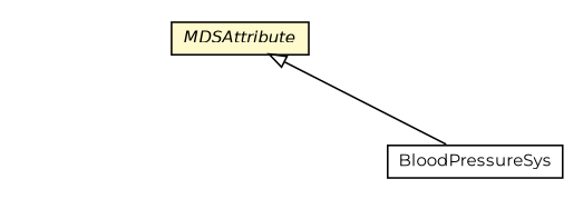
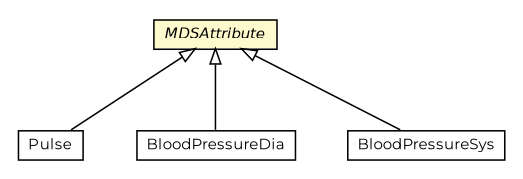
  digraph {
    fontname=Montserrat
    nodesep=0.25
    ranksep=0.5
    node [fontcolor=black fontname=Montserrat fontsize=10.0 shape=plaintext]
    edge [arrowtail=empty dir=back fontname=Montserrat fontsize=10 headport=p labelfontname=Helvetica labelfontsize=10 tailport=p]
    n1 [label=<<table title="org.universAAL.ontology.X73.MDSAttribute" border="0" cellborder="1" cellspacing="0" cellpadding="2" port="p" bgcolor="lemonChiffon" href="./MDSAttribute.html"> 		<tr><td><table border="0" cellspacing="0" cellpadding="1"> <tr><td align="center" balign="center"><font face="Helvetica-Oblique"> MDSAttribute </font></td></tr> 		</table></td></tr> 		</table>>]
+   n2 [label=<<table title="org.universAAL.ontology.X73.Pulse" border="0" cellborder="1" cellspacing="0" cellpadding="2" port="p" href="./Pulse.html"> 		<tr><td><table border="0" cellspacing="0" cellpadding="1"> <tr><td align="center" balign="center"> Pulse </td></tr> 		</table></td></tr> 		</table>>]
+   n3 [label=<<table title="org.universAAL.ontology.X73.BloodPressureDia" border="0" cellborder="1" cellspacing="0" cellpadding="2" port="p" href="./BloodPressureDia.html"> 		<tr><td><table border="0" cellspacing="0" cellpadding="1"> <tr><td align="center" balign="center"> BloodPressureDia </td></tr> 		</table></td></tr> 		</table>>]
    n4 [label=<<table title="org.universAAL.ontology.X73.BloodPressureSys" border="0" cellborder="1" cellspacing="0" cellpadding="2" port="p" href="./BloodPressureSys.html"> 		<tr><td><table border="0" cellspacing="0" cellpadding="1"> <tr><td align="center" balign="center"> BloodPressureSys </td></tr> 		</table></td></tr> 		</table>>]
+   n1 -> n2
+   n1 -> n3
    n1 -> n4
  }
